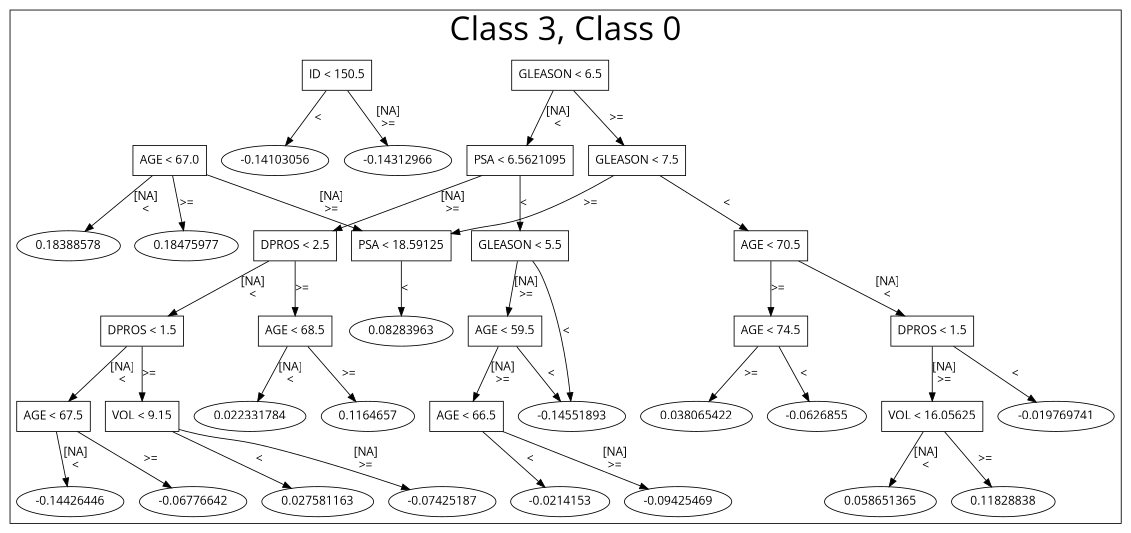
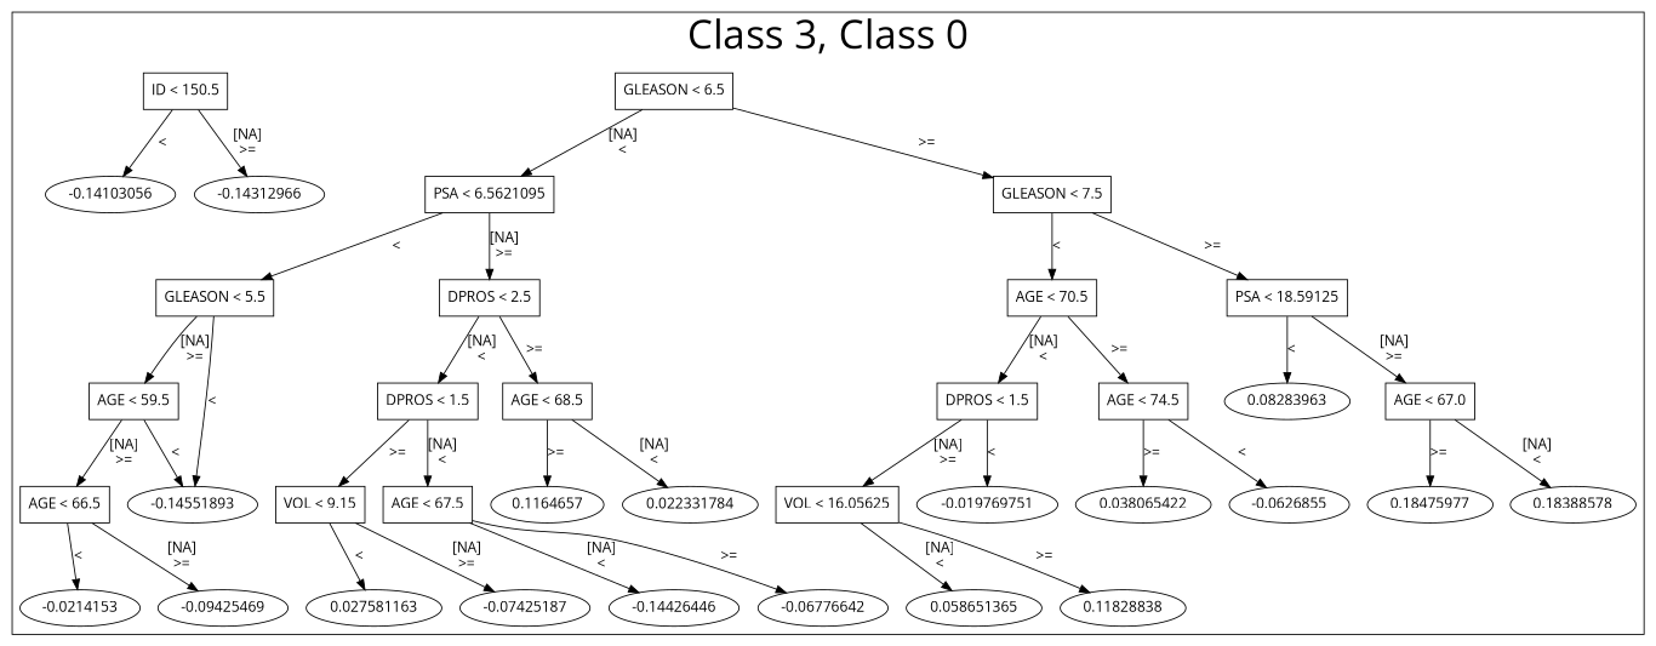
  digraph {
    fontname="Open Sans"
    node [fontname="Open Sans" fontsize=14]
    edge [fontname="Open Sans" fontsize=14]
    n1 [label="GLEASON < 6.5" shape=box]
    n2 [label="PSA < 6.5621095" shape=box]
    n3 [label="GLEASON < 7.5" shape=box]
    n4 [label="GLEASON < 5.5" shape=box]
    n5 [label="DPROS < 2.5" shape=box]
    n6 [label="AGE < 70.5" shape=box]
    n7 [label="PSA < 18.59125" shape=box]
    n8 [label="ID < 150.5" shape=box]
    n9 [label="AGE < 59.5" shape=box]
    n10 [label="DPROS < 1.5" shape=box]
    n11 [label="AGE < 68.5" shape=box]
    n12 [label="DPROS < 1.5" shape=box]
    n13 [label="AGE < 74.5" shape=box]
    n14 [label=0.08283963]
    n15 [label="AGE < 67.0" shape=box]
    n16 [label=-0.14103056]
    n17 [label=-0.14312966]
    n18 [label=-0.14551893]
    n19 [label="AGE < 66.5" shape=box]
    n20 [label="AGE < 67.5" shape=box]
    n21 [label="VOL < 9.15" shape=box]
    n22 [label=0.022331784]
    n23 [label=0.1164657]
-   n24 [label=-0.019769741]
+   n24 [label=-0.019769751]
    n25 [label="VOL < 16.05625" shape=box]
    n26 [label=-0.0626855]
    n27 [label=0.038065422]
    n28 [label=0.18388578]
    n29 [label=0.18475977]
    n30 [label=-0.0214153]
    n31 [label=-0.09425469]
    n32 [label=-0.14426446]
    n33 [label=-0.06776642]
    n34 [label=0.027581163]
    n35 [label=-0.07425187]
    n36 [label=0.058651365]
    n37 [label=0.11828838]
    subgraph cluster_1 {
      fontsize=40
      label="Class 3, Class 0"
      subgraph sub_2 {
        fontsize=40
        label="Tree 3, Class 0"
        n1
      }
      subgraph sub_3 {
        fontsize=40
        label="Tree 3, Class 0"
        n2
        n3
      }
      subgraph sub_4 {
        fontsize=40
        label="Tree 3, Class 0"
        n4
        n5
        n6
        n7
      }
      subgraph sub_5 {
        fontsize=40
        label="Tree 3, Class 0"
        n8
        n9
        n10
        n11
        n12
        n13
        n14
        n15
      }
      subgraph sub_6 {
        fontsize=40
        label="Tree 3, Class 0"
        n16
        n17
        n18
        n19
        n20
        n21
        n22
        n23
        n24
        n25
        n26
        n27
        n28
        n29
      }
      subgraph sub_7 {
        fontsize=40
        label="Tree 3, Class 0"
        n30
        n31
        n32
        n33
        n34
        n35
        n36
        n37
      }
    }
    n1 -> n2 [label="[NA]\n<\n"]
    n1 -> n3 [label=">=\n"]
    n2 -> n4 [label="<\n"]
    n2 -> n5 [label="[NA]\n>=\n"]
    n3 -> n6 [label="<\n"]
    n3 -> n7 [label=">=\n"]
    n4 -> n9 [label="[NA]\n>=\n"]
    n4 -> n18 [label="<\n"]
    n5 -> n10 [label="[NA]\n<\n"]
    n5 -> n11 [label=">=\n"]
    n6 -> n12 [label="[NA]\n<\n"]
    n6 -> n13 [label=">=\n"]
    n7 -> n14 [label="<\n"]
-   n15 -> n7 [label="[NA]\n>=\n"]
+   n7 -> n15 [label="[NA]\n>=\n"]
    n8 -> n16 [label="<\n"]
    n8 -> n17 [label="[NA]\n>=\n"]
    n9 -> n18 [label="<\n"]
    n9 -> n19 [label="[NA]\n>=\n"]
    n10 -> n20 [label="[NA]\n<\n"]
    n10 -> n21 [label=">=\n"]
    n11 -> n22 [label="[NA]\n<\n"]
    n11 -> n23 [label=">=\n"]
    n12 -> n24 [label="<\n"]
    n12 -> n25 [label="[NA]\n>=\n"]
    n13 -> n26 [label="<\n"]
    n13 -> n27 [label=">=\n"]
    n15 -> n28 [label="[NA]\n<\n"]
    n15 -> n29 [label=">=\n"]
    n19 -> n30 [label="<\n"]
    n19 -> n31 [label="[NA]\n>=\n"]
    n20 -> n32 [label="[NA]\n<\n"]
    n20 -> n33 [label=">=\n"]
    n21 -> n34 [label="<\n"]
    n21 -> n35 [label="[NA]\n>=\n"]
    n25 -> n36 [label="[NA]\n<\n"]
    n25 -> n37 [label=">=\n"]
  }
